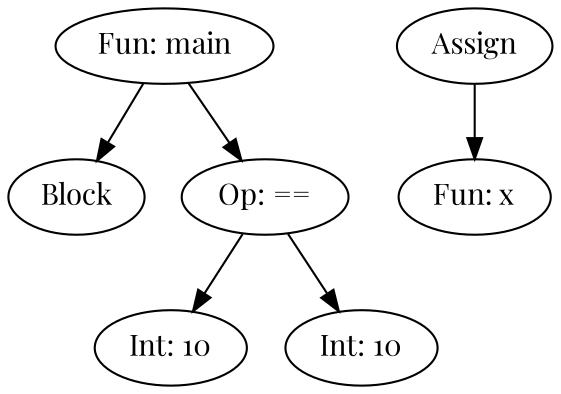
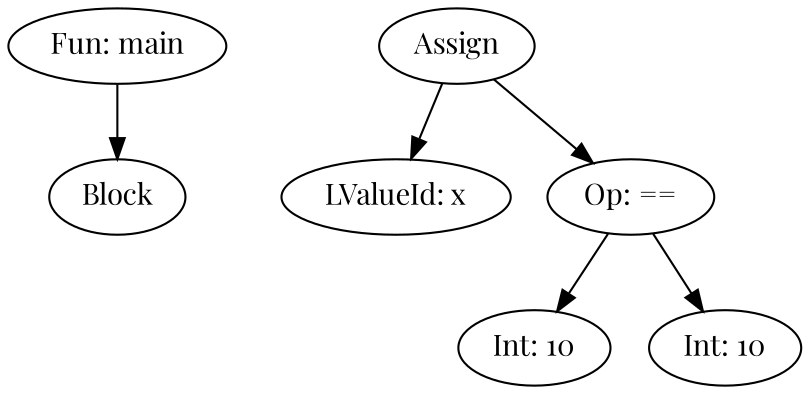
  digraph {
    fontname="Playfair Display"
    node [fontname="Playfair Display"]
    edge [fontname="Playfair Display"]
    n1 [label="Fun: main"]
    n2 [label=Block]
    n3 [label=Assign]
-   n4 [label="Fun: x"]
+   n4 [label="LValueId: x"]
    n5 [label="Op: =="]
    n6 [label="Int: 10"]
    n7 [label="Int: 10"]
    n1 -> n2
    n3 -> n4
-   n1 -> n5
+   n3 -> n5
    n5 -> n6
    n5 -> n7
  }
